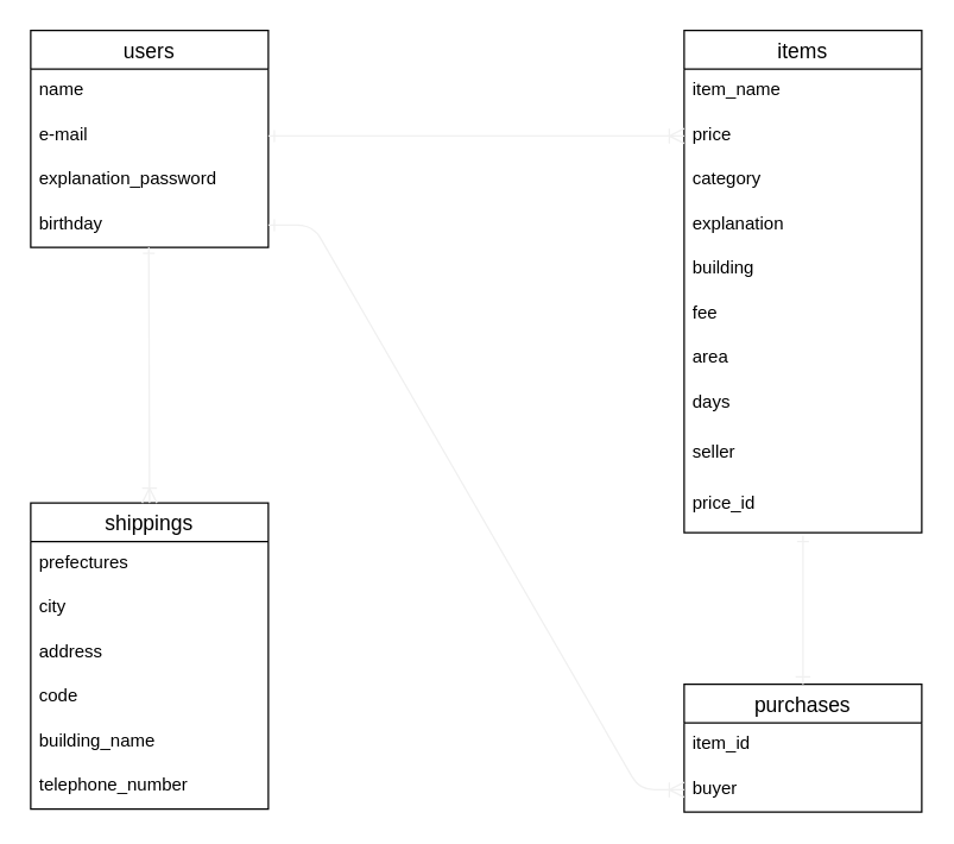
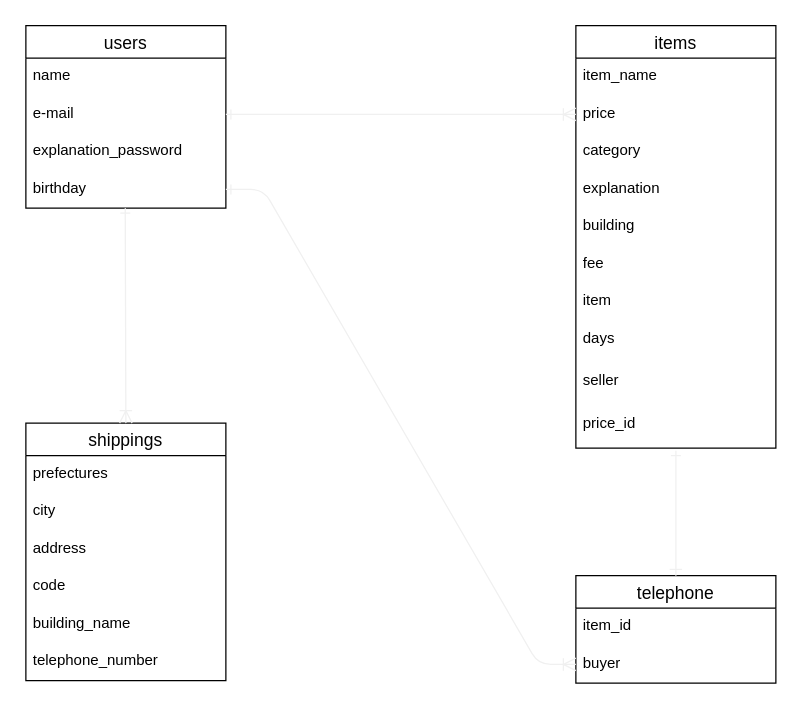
  <mxCell id="0" />
  <mxCell id="1" parent="0" />
  <mxCell id="2" value="users" style="swimlane;fontStyle=0;childLayout=stackLayout;horizontal=1;startSize=26;horizontalStack=0;resizeParent=1;resizeParentMax=0;resizeLast=0;collapsible=1;marginBottom=0;align=center;fontSize=14;" parent="1" vertex="1"><mxGeometry x="20" y="20" width="160" height="146" as="geometry" /></mxCell>
  <mxCell id="3" value="name" style="text;strokeColor=none;fillColor=none;spacingLeft=4;spacingRight=4;overflow=hidden;rotatable=0;points=[[0,0.5],[1,0.5]];portConstraint=eastwest;fontSize=12;" parent="2" vertex="1"><mxGeometry y="26" width="160" height="30" as="geometry" /></mxCell>
  <mxCell id="4" value="e-mail" style="text;strokeColor=none;fillColor=none;spacingLeft=4;spacingRight=4;overflow=hidden;rotatable=0;points=[[0,0.5],[1,0.5]];portConstraint=eastwest;fontSize=12;" parent="2" vertex="1"><mxGeometry y="56" width="160" height="30" as="geometry" /></mxCell>
  <mxCell id="5" value="explanation_password" style="text;strokeColor=none;fillColor=none;spacingLeft=4;spacingRight=4;overflow=hidden;rotatable=0;points=[[0,0.5],[1,0.5]];portConstraint=eastwest;fontSize=12;" parent="2" vertex="1"><mxGeometry y="86" width="160" height="30" as="geometry" /></mxCell>
  <mxCell id="6" value="birthday" style="text;strokeColor=none;fillColor=none;spacingLeft=4;spacingRight=4;overflow=hidden;rotatable=0;points=[[0,0.5],[1,0.5]];portConstraint=eastwest;fontSize=12;" parent="2" vertex="1"><mxGeometry y="116" width="160" height="30" as="geometry" /></mxCell>
  <mxCell id="7" value="shippings" style="swimlane;fontStyle=0;childLayout=stackLayout;horizontal=1;startSize=26;horizontalStack=0;resizeParent=1;resizeParentMax=0;resizeLast=0;collapsible=1;marginBottom=0;align=center;fontSize=14;" parent="1" vertex="1"><mxGeometry x="20" y="338" width="160" height="206" as="geometry" /></mxCell>
  <mxCell id="8" value="prefectures" style="text;strokeColor=none;fillColor=none;spacingLeft=4;spacingRight=4;overflow=hidden;rotatable=0;points=[[0,0.5],[1,0.5]];portConstraint=eastwest;fontSize=12;" parent="7" vertex="1"><mxGeometry y="26" width="160" height="30" as="geometry" /></mxCell>
  <mxCell id="9" value="city" style="text;strokeColor=none;fillColor=none;spacingLeft=4;spacingRight=4;overflow=hidden;rotatable=0;points=[[0,0.5],[1,0.5]];portConstraint=eastwest;fontSize=12;" parent="7" vertex="1"><mxGeometry y="56" width="160" height="30" as="geometry" /></mxCell>
  <mxCell id="10" value="address" style="text;strokeColor=none;fillColor=none;spacingLeft=4;spacingRight=4;overflow=hidden;rotatable=0;points=[[0,0.5],[1,0.5]];portConstraint=eastwest;fontSize=12;" parent="7" vertex="1"><mxGeometry y="86" width="160" height="30" as="geometry" /></mxCell>
  <mxCell id="11" value="code" style="text;strokeColor=none;fillColor=none;spacingLeft=4;spacingRight=4;overflow=hidden;rotatable=0;points=[[0,0.5],[1,0.5]];portConstraint=eastwest;fontSize=12;" parent="7" vertex="1"><mxGeometry y="116" width="160" height="30" as="geometry" /></mxCell>
  <mxCell id="12" value="building_name" style="text;strokeColor=none;fillColor=none;spacingLeft=4;spacingRight=4;overflow=hidden;rotatable=0;points=[[0,0.5],[1,0.5]];portConstraint=eastwest;fontSize=12;" parent="7" vertex="1"><mxGeometry y="146" width="160" height="30" as="geometry" /></mxCell>
  <mxCell id="13" value="telephone_number" style="text;strokeColor=none;fillColor=none;spacingLeft=4;spacingRight=4;overflow=hidden;rotatable=0;points=[[0,0.5],[1,0.5]];portConstraint=eastwest;fontSize=12;" parent="7" vertex="1"><mxGeometry y="176" width="160" height="30" as="geometry" /></mxCell>
  <mxCell id="14" value="items" style="swimlane;fontStyle=0;childLayout=stackLayout;horizontal=1;startSize=26;horizontalStack=0;resizeParent=1;resizeParentMax=0;resizeLast=0;collapsible=1;marginBottom=0;align=center;fontSize=14;" parent="1" vertex="1"><mxGeometry x="460" y="20" width="160" height="338" as="geometry" /></mxCell>
  <mxCell id="15" value="item_name" style="text;strokeColor=none;fillColor=none;spacingLeft=4;spacingRight=4;overflow=hidden;rotatable=0;points=[[0,0.5],[1,0.5]];portConstraint=eastwest;fontSize=12;" parent="14" vertex="1"><mxGeometry y="26" width="160" height="30" as="geometry" /></mxCell>
  <mxCell id="16" value="price" style="text;strokeColor=none;fillColor=none;spacingLeft=4;spacingRight=4;overflow=hidden;rotatable=0;points=[[0,0.5],[1,0.5]];portConstraint=eastwest;fontSize=12;" parent="14" vertex="1"><mxGeometry y="56" width="160" height="30" as="geometry" /></mxCell>
  <mxCell id="17" value="category" style="text;strokeColor=none;fillColor=none;spacingLeft=4;spacingRight=4;overflow=hidden;rotatable=0;points=[[0,0.5],[1,0.5]];portConstraint=eastwest;fontSize=12;" parent="14" vertex="1"><mxGeometry y="86" width="160" height="30" as="geometry" /></mxCell>
  <mxCell id="18" value="explanation" style="text;strokeColor=none;fillColor=none;spacingLeft=4;spacingRight=4;overflow=hidden;rotatable=0;points=[[0,0.5],[1,0.5]];portConstraint=eastwest;fontSize=12;" parent="14" vertex="1"><mxGeometry y="116" width="160" height="30" as="geometry" /></mxCell>
  <mxCell id="19" value="building" style="text;strokeColor=none;fillColor=none;spacingLeft=4;spacingRight=4;overflow=hidden;rotatable=0;points=[[0,0.5],[1,0.5]];portConstraint=eastwest;fontSize=12;" parent="14" vertex="1"><mxGeometry y="146" width="160" height="30" as="geometry" /></mxCell>
  <mxCell id="20" value="fee" style="text;strokeColor=none;fillColor=none;spacingLeft=4;spacingRight=4;overflow=hidden;rotatable=0;points=[[0,0.5],[1,0.5]];portConstraint=eastwest;fontSize=12;" parent="14" vertex="1"><mxGeometry y="176" width="160" height="30" as="geometry" /></mxCell>
- <mxCell id="21" value="area" style="text;strokeColor=none;fillColor=none;spacingLeft=4;spacingRight=4;overflow=hidden;rotatable=0;points=[[0,0.5],[1,0.5]];portConstraint=eastwest;fontSize=12;" parent="14" vertex="1"><mxGeometry y="206" width="160" height="30" as="geometry" /></mxCell>
+ <mxCell id="21" value="item" style="text;strokeColor=none;fillColor=none;spacingLeft=4;spacingRight=4;overflow=hidden;rotatable=0;points=[[0,0.5],[1,0.5]];portConstraint=eastwest;fontSize=12;" parent="14" vertex="1"><mxGeometry y="206" width="160" height="30" as="geometry" /></mxCell>
  <mxCell id="22" value="days" style="text;strokeColor=none;fillColor=none;spacingLeft=4;spacingRight=4;overflow=hidden;rotatable=0;points=[[0,0.5],[1,0.5]];portConstraint=eastwest;fontSize=12;" parent="14" vertex="1"><mxGeometry y="236" width="160" height="34" as="geometry" /></mxCell>
  <mxCell id="23" value="seller" style="text;strokeColor=none;fillColor=none;spacingLeft=4;spacingRight=4;overflow=hidden;rotatable=0;points=[[0,0.5],[1,0.5]];portConstraint=eastwest;fontSize=12;" vertex="1" parent="14"><mxGeometry y="270" width="160" height="34" as="geometry" /></mxCell>
  <mxCell id="24" value="price_id" style="text;strokeColor=none;fillColor=none;spacingLeft=4;spacingRight=4;overflow=hidden;rotatable=0;points=[[0,0.5],[1,0.5]];portConstraint=eastwest;fontSize=12;" vertex="1" parent="14"><mxGeometry y="304" width="160" height="34" as="geometry" /></mxCell>
- <mxCell id="25" value="purchases" style="swimlane;fontStyle=0;childLayout=stackLayout;horizontal=1;startSize=26;horizontalStack=0;resizeParent=1;resizeParentMax=0;resizeLast=0;collapsible=1;marginBottom=0;align=center;fontSize=14;" parent="1" vertex="1"><mxGeometry x="460" y="460" width="160" height="86" as="geometry" /></mxCell>
+ <mxCell id="25" value="telephone" style="swimlane;fontStyle=0;childLayout=stackLayout;horizontal=1;startSize=26;horizontalStack=0;resizeParent=1;resizeParentMax=0;resizeLast=0;collapsible=1;marginBottom=0;align=center;fontSize=14;" parent="1" vertex="1"><mxGeometry x="460" y="460" width="160" height="86" as="geometry" /></mxCell>
  <mxCell id="26" value="item_id" style="text;strokeColor=none;fillColor=none;spacingLeft=4;spacingRight=4;overflow=hidden;rotatable=0;points=[[0,0.5],[1,0.5]];portConstraint=eastwest;fontSize=12;" parent="25" vertex="1"><mxGeometry y="26" width="160" height="30" as="geometry" /></mxCell>
  <mxCell id="27" value="buyer" style="text;strokeColor=none;fillColor=none;spacingLeft=4;spacingRight=4;overflow=hidden;rotatable=0;points=[[0,0.5],[1,0.5]];portConstraint=eastwest;fontSize=12;" parent="25" vertex="1"><mxGeometry y="56" width="160" height="30" as="geometry" /></mxCell>
  <mxCell id="28" style="edgeStyle=none;rounded=0;jumpSize=6;orthogonalLoop=1;jettySize=auto;html=1;exitX=1;exitY=0.5;exitDx=0;exitDy=0;entryX=0;entryY=0.5;entryDx=0;entryDy=0;startArrow=ERone;startFill=0;endArrow=ERoneToMany;endFill=0;endSize=8;strokeColor=#f0f0f0;strokeWidth=1;" parent="1" source="4" edge="1"><mxGeometry relative="1" as="geometry"><mxPoint x="460" y="91" as="targetPoint" /></mxGeometry></mxCell>
  <mxCell id="29" value="" style="edgeStyle=entityRelationEdgeStyle;fontSize=12;html=1;endArrow=ERoneToMany;startArrow=ERone;endSize=8;strokeColor=#f0f0f0;strokeWidth=1;exitX=1;exitY=0.5;exitDx=0;exitDy=0;entryX=0;entryY=0.5;entryDx=0;entryDy=0;startFill=0;" parent="1" source="6" edge="1"><mxGeometry width="100" height="100" relative="1" as="geometry"><mxPoint x="280" y="360" as="sourcePoint" /><mxPoint x="460" y="531" as="targetPoint" /></mxGeometry></mxCell>
  <mxCell id="30" style="edgeStyle=none;rounded=0;jumpSize=6;orthogonalLoop=1;jettySize=auto;html=1;entryX=0.5;entryY=0;entryDx=0;entryDy=0;startArrow=ERone;startFill=0;endArrow=ERone;endFill=0;endSize=8;strokeColor=#f0f0f0;strokeWidth=1;" parent="1" target="25" edge="1"><mxGeometry relative="1" as="geometry"><mxPoint x="540" y="360" as="sourcePoint" /><Array as="points"><mxPoint x="540" y="390" /></Array></mxGeometry></mxCell>
  <mxCell id="31" style="edgeStyle=none;rounded=0;jumpSize=6;orthogonalLoop=1;jettySize=auto;html=1;entryX=0.5;entryY=0;entryDx=0;entryDy=0;startArrow=ERone;startFill=0;endArrow=ERoneToMany;endFill=0;endSize=8;strokeColor=#f0f0f0;strokeWidth=1;" parent="1" target="7" edge="1"><mxGeometry relative="1" as="geometry"><mxPoint x="99.5" y="166" as="sourcePoint" /><mxPoint x="99.5" y="306" as="targetPoint" /></mxGeometry></mxCell>
